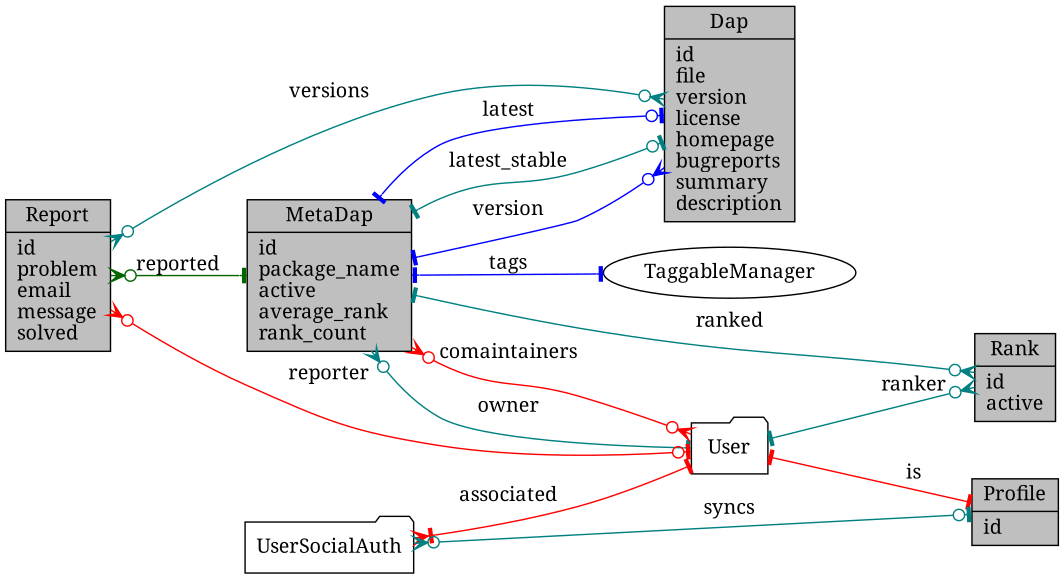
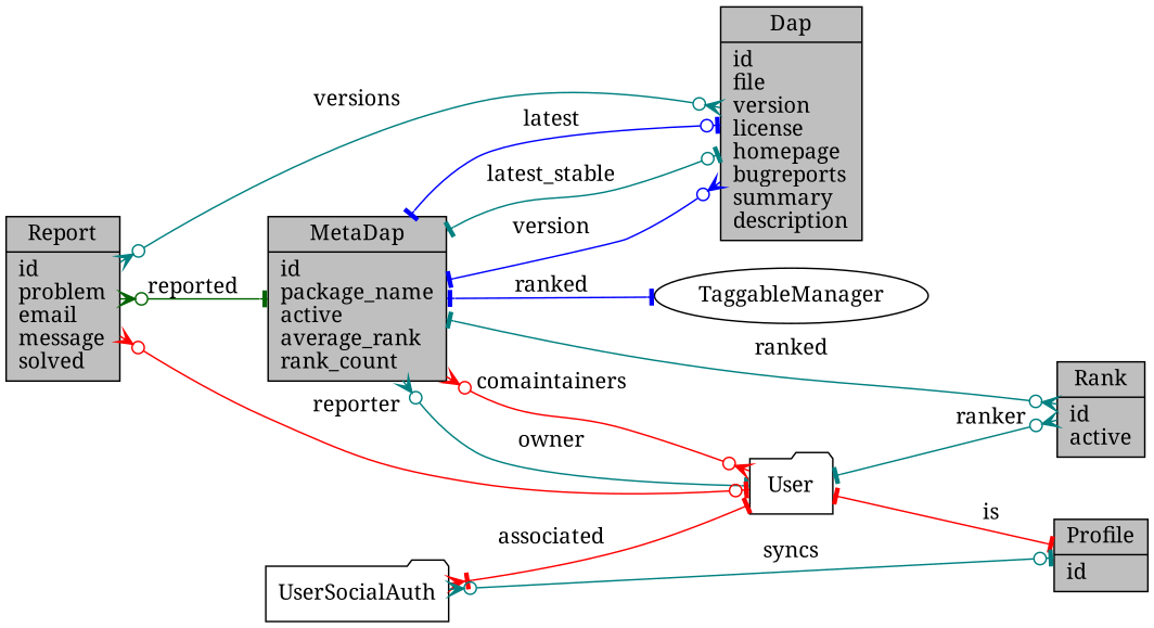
  digraph {
    fontname="Noto Serif"
    rankdir=LR
    node [fillcolor=grey75 fontname="Noto Serif" shape=record style=filled]
    edge [arrowhead=tee arrowtail=crowodot color=teal dir=both fontname="Noto Serif" labelfontname="Linux Libertine Display O"]
    n1 [label="MetaDap|id\lpackage_name\lactive\laverage_rank\lrank_count\l"]
    n2 [label="Dap|id\lfile\lversion\llicense\lhomepage\lbugreports\lsummary\ldescription\l"]
    User [fillcolor=white shape=folder]
    TaggableManager [fillcolor=white shape=ellipse]
    n5 [label="Profile|id\l"]
    n6 [label="Rank|id\lactive\l"]
    n7 [label="Report|id\lproblem\lemail\lmessage\lsolved\l"]
    UserSocialAuth [fillcolor=white shape=folder]
    n1 -> n2 [arrowhead=crowodot arrowtail=tee color=blue label=version]
    n1 -> n2 [arrowhead=teeodot arrowtail=tee color=blue label=latest]
    n1 -> n2 [arrowhead=teeodot arrowtail=tee label=latest_stable]
    n1 -> User [label=owner]
    n1 -> User [arrowhead=crowodot color=red label=comaintainers]
-   n1 -> TaggableManager [arrowtail=tee color=blue label=tags]
+   n1 -> TaggableManager [arrowtail=tee color=blue label=ranked]
    User -> n5 [arrowtail=tee color=red label=is]
    User -> n6 [arrowhead=crowodot arrowtail=tee label=ranker]
    n6 -> n1 [label=ranked]
    n7 -> n1 [color=darkgreen label=reported]
    n7 -> n2 [arrowhead=crowodot label=versions]
    n7 -> User [arrowhead=teeodot color=red label=reporter]
    UserSocialAuth -> User [arrowtail=crowtee color=red label=associated]
    UserSocialAuth -> n5 [arrowhead=teeodot label=syncs]
  }
